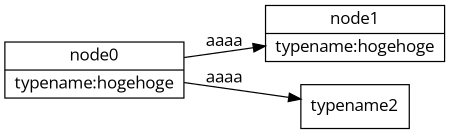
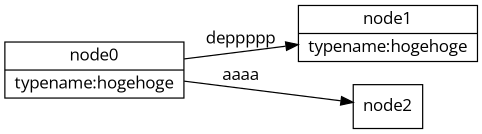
  digraph {
    fontname="Open Sans"
    rankdir=LR
    node [fontname="Open Sans" shape=record]
    edge [fontname="Open Sans"]
    n1 [label="<f0> node0 | <f1> typename:hogehoge"]
    n2 [label="<f0> node1 | <f1> typename:hogehoge"]
-   node2 [label=typename2]
-   n1 -> n2 [label=aaaa]
+   node2
+   n1 -> n2 [label=deppppp]
    n1 -> node2 [label=aaaa]
  }
